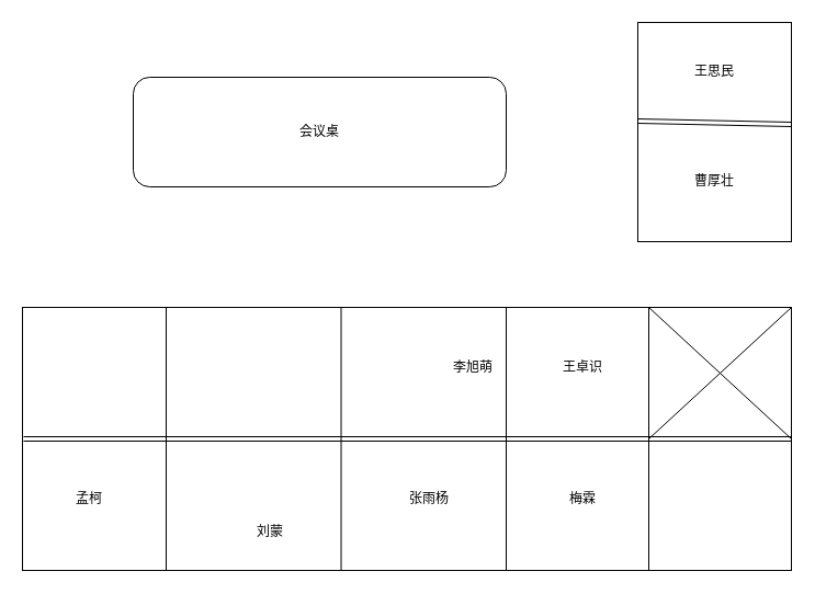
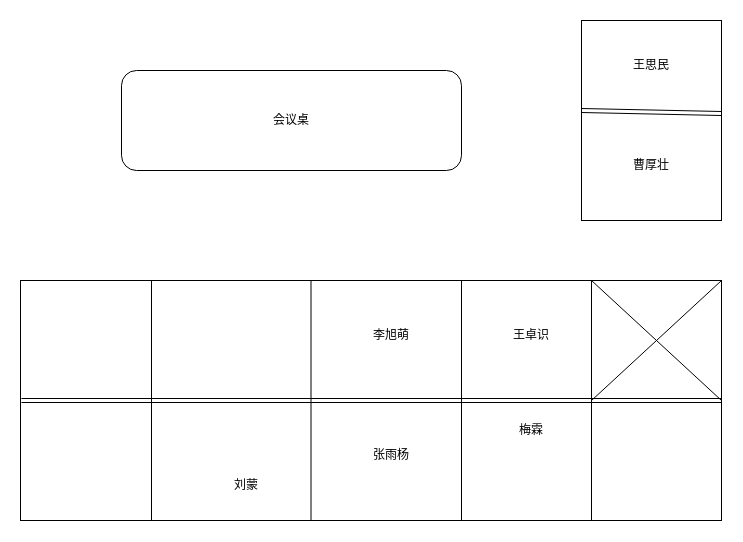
  <mxCell id="0" />
  <mxCell id="1" parent="0" />
  <mxCell id="2" value="" style="rounded=0;whiteSpace=wrap;html=1;" vertex="1" parent="1"><mxGeometry x="20" y="280" width="701" height="240" as="geometry" /></mxCell>
  <mxCell id="3" value="" style="rounded=0;whiteSpace=wrap;html=1;" vertex="1" parent="1"><mxGeometry x="581" y="20" width="140" height="200" as="geometry" /></mxCell>
  <mxCell id="4" value="会议桌" style="rounded=1;whiteSpace=wrap;html=1;" vertex="1" parent="1"><mxGeometry x="121" y="70" width="340" height="100" as="geometry" /></mxCell>
  <mxCell id="5" value="" style="shape=link;html=1;rounded=0;entryX=1;entryY=0.465;entryDx=0;entryDy=0;entryPerimeter=0;" edge="1" parent="1" target="3"><mxGeometry width="100" relative="1" as="geometry"><mxPoint x="581" y="110" as="sourcePoint" /><mxPoint x="681" y="110" as="targetPoint" /></mxGeometry></mxCell>
  <mxCell id="6" value="王思民" style="text;html=1;strokeColor=none;fillColor=none;align=center;verticalAlign=middle;whiteSpace=wrap;rounded=0;" vertex="1" parent="1"><mxGeometry x="621" y="50" width="60" height="30" as="geometry" /></mxCell>
  <mxCell id="7" value="曹厚壮" style="text;html=1;strokeColor=none;fillColor=none;align=center;verticalAlign=middle;whiteSpace=wrap;rounded=0;" vertex="1" parent="1"><mxGeometry x="621" y="150" width="60" height="30" as="geometry" /></mxCell>
  <mxCell id="8" value="" style="shape=link;html=1;rounded=0;entryX=1;entryY=0.5;entryDx=0;entryDy=0;" edge="1" parent="1" target="2"><mxGeometry width="100" relative="1" as="geometry"><mxPoint x="21" y="400" as="sourcePoint" /><mxPoint x="121" y="400" as="targetPoint" /></mxGeometry></mxCell>
  <mxCell id="9" value="" style="endArrow=none;html=1;rounded=0;entryX=0.25;entryY=0;entryDx=0;entryDy=0;exitX=0.25;exitY=1;exitDx=0;exitDy=0;" edge="1" parent="1"><mxGeometry width="50" height="50" relative="1" as="geometry"><mxPoint x="310.5" y="520" as="sourcePoint" /><mxPoint x="310.5" y="280" as="targetPoint" /></mxGeometry></mxCell>
  <mxCell id="10" value="" style="endArrow=none;html=1;rounded=0;entryX=0.25;entryY=0;entryDx=0;entryDy=0;exitX=0.25;exitY=1;exitDx=0;exitDy=0;" edge="1" parent="1"><mxGeometry width="50" height="50" relative="1" as="geometry"><mxPoint x="461" y="520" as="sourcePoint" /><mxPoint x="461" y="280" as="targetPoint" /></mxGeometry></mxCell>
  <mxCell id="11" value="" style="endArrow=none;html=1;rounded=0;entryX=0.25;entryY=0;entryDx=0;entryDy=0;exitX=0.25;exitY=1;exitDx=0;exitDy=0;" edge="1" parent="1"><mxGeometry width="50" height="50" relative="1" as="geometry"><mxPoint x="591" y="520" as="sourcePoint" /><mxPoint x="591" y="280" as="targetPoint" /></mxGeometry></mxCell>
  <mxCell id="12" value="" style="endArrow=none;html=1;rounded=0;entryX=0.25;entryY=0;entryDx=0;entryDy=0;exitX=0.25;exitY=1;exitDx=0;exitDy=0;" edge="1" parent="1"><mxGeometry width="50" height="50" relative="1" as="geometry"><mxPoint x="151" y="520" as="sourcePoint" /><mxPoint x="151" y="280" as="targetPoint" /></mxGeometry></mxCell>
- <mxCell id="13" value="孟柯" style="text;html=1;strokeColor=none;fillColor=none;align=center;verticalAlign=middle;whiteSpace=wrap;rounded=0;" vertex="1" parent="1"><mxGeometry x="51" y="440" width="60" height="30" as="geometry" /></mxCell>
  <mxCell id="14" value="刘蒙" style="text;html=1;strokeColor=none;fillColor=none;align=center;verticalAlign=middle;whiteSpace=wrap;rounded=0;" vertex="1" parent="1"><mxGeometry x="216" y="470" width="60" height="30" as="geometry" /></mxCell>
  <mxCell id="15" value="张雨杨" style="text;html=1;strokeColor=none;fillColor=none;align=center;verticalAlign=middle;whiteSpace=wrap;rounded=0;" vertex="1" parent="1"><mxGeometry x="361" y="440" width="60" height="30" as="geometry" /></mxCell>
- <mxCell id="16" value="梅霖" style="text;html=1;strokeColor=none;fillColor=none;align=center;verticalAlign=middle;whiteSpace=wrap;rounded=0;" vertex="1" parent="1"><mxGeometry x="501" y="440" width="60" height="30" as="geometry" /></mxCell>
+ <mxCell id="16" value="梅霖" style="text;html=1;strokeColor=none;fillColor=none;align=center;verticalAlign=middle;whiteSpace=wrap;rounded=0;" vertex="1" parent="1"><mxGeometry x="501" y="415" width="60" height="30" as="geometry" /></mxCell>
  <mxCell id="17" value="" style="endArrow=none;html=1;rounded=0;entryX=1;entryY=0;entryDx=0;entryDy=0;" edge="1" parent="1" target="2"><mxGeometry width="50" height="50" relative="1" as="geometry"><mxPoint x="591" y="400" as="sourcePoint" /><mxPoint x="661" y="340" as="targetPoint" /></mxGeometry></mxCell>
  <mxCell id="18" value="" style="endArrow=none;html=1;rounded=0;" edge="1" parent="1"><mxGeometry width="50" height="50" relative="1" as="geometry"><mxPoint x="721" y="400" as="sourcePoint" /><mxPoint x="591" y="280" as="targetPoint" /></mxGeometry></mxCell>
- <mxCell id="19" value="李旭萌" style="text;html=1;strokeColor=none;fillColor=none;align=center;verticalAlign=middle;whiteSpace=wrap;rounded=0;" vertex="1" parent="1"><mxGeometry x="401" y="320" width="60" height="30" as="geometry" /></mxCell>
+ <mxCell id="19" value="李旭萌" style="text;html=1;strokeColor=none;fillColor=none;align=center;verticalAlign=middle;whiteSpace=wrap;rounded=0;" vertex="1" parent="1"><mxGeometry x="361" y="320" width="60" height="30" as="geometry" /></mxCell>
  <mxCell id="20" value="王卓识" style="text;html=1;strokeColor=none;fillColor=none;align=center;verticalAlign=middle;whiteSpace=wrap;rounded=0;" vertex="1" parent="1"><mxGeometry x="501" y="320" width="60" height="30" as="geometry" /></mxCell>
